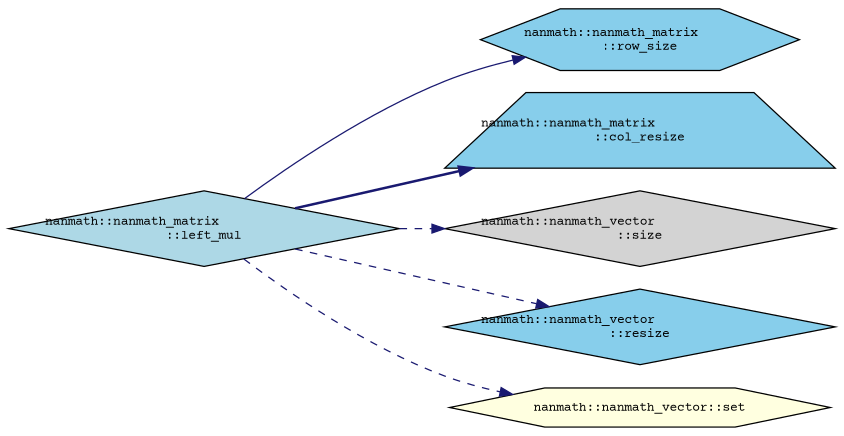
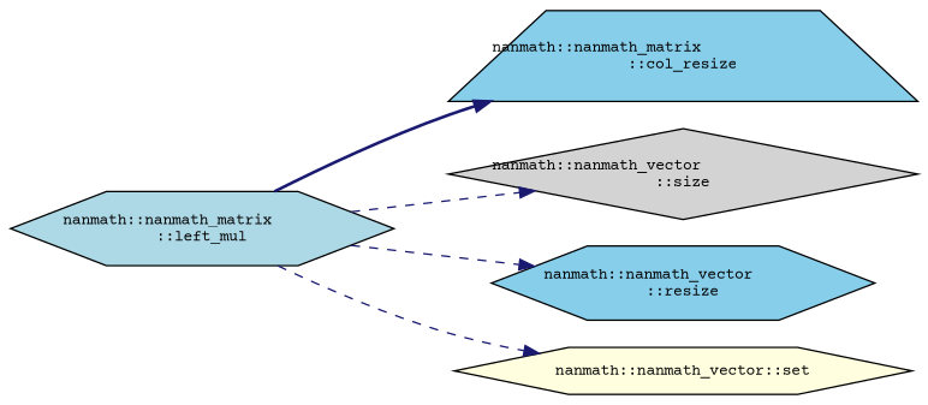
  digraph {
    fontname="Courier Prime"
    rankdir=LR
    node [color=black fillcolor=skyblue fontname="Courier Prime" fontsize=10 shape=diamond style=filled]
    edge [color=midnightblue fontname="Courier Prime" fontsize=10 labelfontname=Helvetica labelfontsize=10 style=dashed]
-   n1 [fillcolor=lightblue fontcolor=black height=0.2 label="nanmath::nanmath_matrix\l::left_mul" width=0.4]
-   n2 [height=0.2 label="nanmath::nanmath_matrix\l::row_size" shape=hexagon width=0.4]
+   n1 [fillcolor=lightblue fontcolor=black height=0.2 label="nanmath::nanmath_matrix\l::left_mul" shape=hexagon width=0.4]
    n3 [height=0.2 label="nanmath::nanmath_matrix\l::col_resize" shape=trapezium width=0.4]
    n4 [fillcolor=lightgrey height=0.2 label="nanmath::nanmath_vector\l::size" width=0.4]
-   n5 [height=0.2 label="nanmath::nanmath_vector\l::resize" width=0.4]
+   n5 [height=0.2 label="nanmath::nanmath_vector\l::resize" shape=hexagon width=0.4]
    n6 [fillcolor=lightyellow height=0.2 label="nanmath::nanmath_vector::set" shape=hexagon width=0.4]
-   n1 -> n2 [style=solid]
    n1 -> n3 [style=bold]
    n1 -> n4
    n1 -> n5
    n1 -> n6
  }
